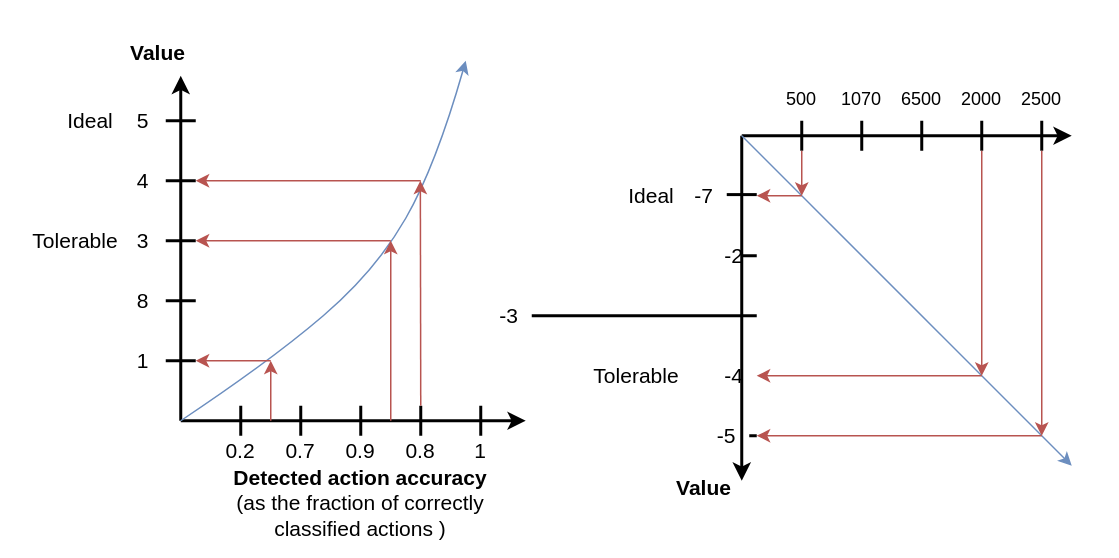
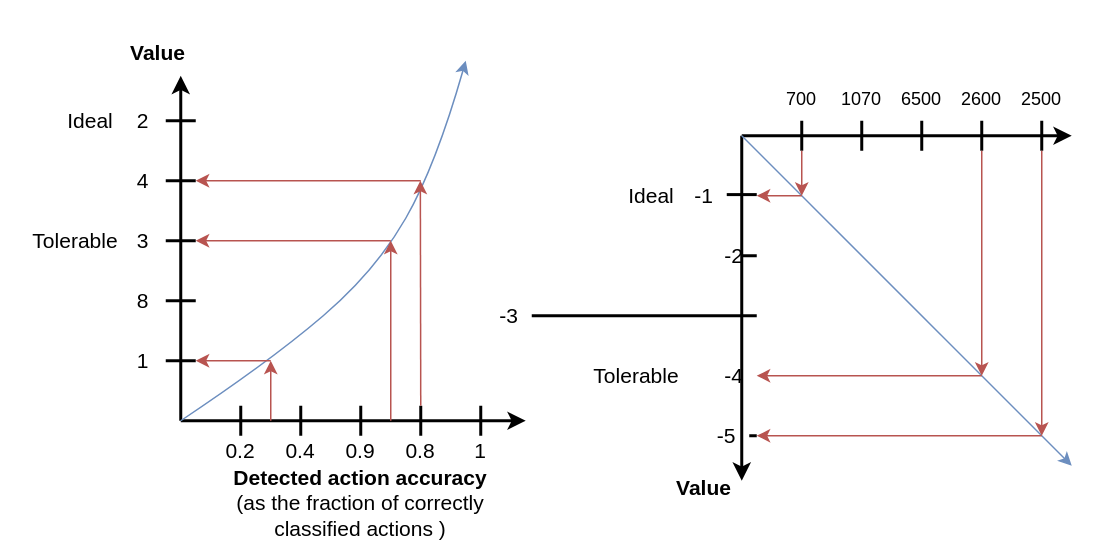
  <mxCell id="0" />
  <mxCell id="1" parent="0" />
  <mxCell id="2" value="" style="endArrow=classic;html=1;rounded=0;fontSize=14;fontColor=#000066;strokeWidth=2;" edge="1" parent="1"><mxGeometry width="50" height="50" relative="1" as="geometry"><mxPoint x="120" y="280" as="sourcePoint" /><mxPoint x="120" y="50" as="targetPoint" /></mxGeometry></mxCell>
  <mxCell id="3" value="" style="endArrow=classic;html=1;rounded=0;fontSize=14;fontColor=#000066;strokeWidth=2;" edge="1" parent="1"><mxGeometry width="50" height="50" relative="1" as="geometry"><mxPoint x="120" y="280" as="sourcePoint" /><mxPoint x="350" y="280" as="targetPoint" /></mxGeometry></mxCell>
  <mxCell id="4" value="" style="endArrow=none;html=1;rounded=0;fontSize=14;fontColor=#000066;strokeWidth=2;" edge="1" parent="1"><mxGeometry width="50" height="50" relative="1" as="geometry"><mxPoint x="160" y="270" as="sourcePoint" /><mxPoint x="160" y="290" as="targetPoint" /></mxGeometry></mxCell>
  <mxCell id="5" value="" style="endArrow=none;html=1;rounded=0;fontSize=14;fontColor=#000066;strokeWidth=2;" edge="1" parent="1"><mxGeometry width="50" height="50" relative="1" as="geometry"><mxPoint x="200" y="290" as="sourcePoint" /><mxPoint x="200" y="270" as="targetPoint" /></mxGeometry></mxCell>
  <mxCell id="6" value="" style="endArrow=none;html=1;rounded=0;fontSize=14;fontColor=#000066;strokeWidth=2;" edge="1" parent="1"><mxGeometry width="50" height="50" relative="1" as="geometry"><mxPoint x="240" y="290" as="sourcePoint" /><mxPoint x="240" y="270" as="targetPoint" /></mxGeometry></mxCell>
  <mxCell id="7" value="" style="endArrow=none;html=1;rounded=0;fontSize=14;fontColor=#000066;strokeWidth=2;" edge="1" parent="1"><mxGeometry width="50" height="50" relative="1" as="geometry"><mxPoint x="280" y="270" as="sourcePoint" /><mxPoint x="280" y="290" as="targetPoint" /></mxGeometry></mxCell>
  <mxCell id="8" value="" style="endArrow=none;html=1;rounded=0;fontSize=14;fontColor=#000066;strokeWidth=2;" edge="1" parent="1"><mxGeometry width="50" height="50" relative="1" as="geometry"><mxPoint x="320" y="270" as="sourcePoint" /><mxPoint x="320" y="290" as="targetPoint" /></mxGeometry></mxCell>
  <mxCell id="9" value="" style="endArrow=none;html=1;rounded=0;fontSize=14;fontColor=#000066;strokeWidth=2;" edge="1" parent="1"><mxGeometry width="50" height="50" relative="1" as="geometry"><mxPoint x="110" y="240" as="sourcePoint" /><mxPoint x="130" y="240" as="targetPoint" /></mxGeometry></mxCell>
  <mxCell id="10" value="" style="endArrow=none;html=1;rounded=0;fontSize=14;fontColor=#000066;strokeWidth=2;" edge="1" parent="1"><mxGeometry width="50" height="50" relative="1" as="geometry"><mxPoint x="110" y="200" as="sourcePoint" /><mxPoint x="130" y="200" as="targetPoint" /></mxGeometry></mxCell>
  <mxCell id="11" value="" style="endArrow=none;html=1;rounded=0;fontSize=14;fontColor=#000066;strokeWidth=2;" edge="1" parent="1"><mxGeometry width="50" height="50" relative="1" as="geometry"><mxPoint x="110" y="160" as="sourcePoint" /><mxPoint x="130" y="160" as="targetPoint" /></mxGeometry></mxCell>
  <mxCell id="12" value="" style="endArrow=none;html=1;rounded=0;fontSize=14;fontColor=#000066;strokeWidth=2;" edge="1" parent="1"><mxGeometry width="50" height="50" relative="1" as="geometry"><mxPoint x="110" y="120" as="sourcePoint" /><mxPoint x="130" y="120" as="targetPoint" /></mxGeometry></mxCell>
  <mxCell id="13" value="" style="endArrow=none;html=1;rounded=0;fontSize=14;fontColor=#000066;strokeWidth=2;" edge="1" parent="1"><mxGeometry width="50" height="50" relative="1" as="geometry"><mxPoint x="110" y="80" as="sourcePoint" /><mxPoint x="130" y="80" as="targetPoint" /></mxGeometry></mxCell>
- <mxCell id="14" value="&lt;font color=&quot;#000000&quot;&gt;0.7&lt;/font&gt;" style="text;html=1;strokeColor=none;fillColor=none;align=center;verticalAlign=middle;whiteSpace=wrap;rounded=0;fontSize=14;fontColor=#000066;" vertex="1" parent="1"><mxGeometry x="180" y="290" width="40" height="20" as="geometry" /></mxCell>
+ <mxCell id="14" value="&lt;font color=&quot;#000000&quot;&gt;0.4&lt;/font&gt;" style="text;html=1;strokeColor=none;fillColor=none;align=center;verticalAlign=middle;whiteSpace=wrap;rounded=0;fontSize=14;fontColor=#000066;" vertex="1" parent="1"><mxGeometry x="180" y="290" width="40" height="20" as="geometry" /></mxCell>
  <mxCell id="15" value="&lt;font color=&quot;#000000&quot;&gt;0.2&lt;/font&gt;" style="text;html=1;strokeColor=none;fillColor=none;align=center;verticalAlign=middle;whiteSpace=wrap;rounded=0;fontSize=14;fontColor=#000066;" vertex="1" parent="1"><mxGeometry x="140" y="290" width="40" height="20" as="geometry" /></mxCell>
  <mxCell id="16" value="&lt;font color=&quot;#000000&quot;&gt;0.9&lt;/font&gt;" style="text;html=1;strokeColor=none;fillColor=none;align=center;verticalAlign=middle;whiteSpace=wrap;rounded=0;fontSize=14;fontColor=#000066;" vertex="1" parent="1"><mxGeometry x="220" y="290" width="40" height="20" as="geometry" /></mxCell>
  <mxCell id="17" value="&lt;font color=&quot;#000000&quot;&gt;0.8&lt;/font&gt;" style="text;html=1;strokeColor=none;fillColor=none;align=center;verticalAlign=middle;whiteSpace=wrap;rounded=0;fontSize=14;fontColor=#000066;" vertex="1" parent="1"><mxGeometry x="260" y="290" width="40" height="20" as="geometry" /></mxCell>
  <mxCell id="18" value="&lt;font color=&quot;#000000&quot;&gt;1&lt;/font&gt;" style="text;html=1;strokeColor=none;fillColor=none;align=center;verticalAlign=middle;whiteSpace=wrap;rounded=0;fontSize=14;fontColor=#000066;" vertex="1" parent="1"><mxGeometry x="300" y="290" width="40" height="20" as="geometry" /></mxCell>
  <mxCell id="19" value="&lt;font color=&quot;#000000&quot;&gt;1&lt;/font&gt;" style="text;html=1;strokeColor=none;fillColor=none;align=center;verticalAlign=middle;whiteSpace=wrap;rounded=0;fontSize=14;fontColor=#000066;" vertex="1" parent="1"><mxGeometry x="80" y="230" width="30" height="20" as="geometry" /></mxCell>
  <mxCell id="20" value="&lt;font color=&quot;#000000&quot;&gt;8&lt;/font&gt;" style="text;html=1;strokeColor=none;fillColor=none;align=center;verticalAlign=middle;whiteSpace=wrap;rounded=0;fontSize=14;fontColor=#000066;" vertex="1" parent="1"><mxGeometry x="80" y="190" width="30" height="20" as="geometry" /></mxCell>
  <mxCell id="21" value="&lt;font color=&quot;#000000&quot;&gt;3&lt;/font&gt;" style="text;html=1;strokeColor=none;fillColor=none;align=center;verticalAlign=middle;whiteSpace=wrap;rounded=0;fontSize=14;fontColor=#000066;" vertex="1" parent="1"><mxGeometry x="80" y="150" width="30" height="20" as="geometry" /></mxCell>
  <mxCell id="22" value="&lt;font color=&quot;#000000&quot;&gt;4&lt;/font&gt;" style="text;html=1;strokeColor=none;fillColor=none;align=center;verticalAlign=middle;whiteSpace=wrap;rounded=0;fontSize=14;fontColor=#000066;" vertex="1" parent="1"><mxGeometry x="80" y="110" width="30" height="20" as="geometry" /></mxCell>
- <mxCell id="23" value="&lt;font color=&quot;#000000&quot;&gt;5&lt;/font&gt;" style="text;html=1;strokeColor=none;fillColor=none;align=center;verticalAlign=middle;whiteSpace=wrap;rounded=0;fontSize=14;fontColor=#000066;" vertex="1" parent="1"><mxGeometry x="80" y="70" width="30" height="20" as="geometry" /></mxCell>
+ <mxCell id="23" value="&lt;font color=&quot;#000000&quot;&gt;2&lt;/font&gt;" style="text;html=1;strokeColor=none;fillColor=none;align=center;verticalAlign=middle;whiteSpace=wrap;rounded=0;fontSize=14;fontColor=#000066;" vertex="1" parent="1"><mxGeometry x="80" y="70" width="30" height="20" as="geometry" /></mxCell>
  <mxCell id="24" value="" style="curved=1;endArrow=classic;html=1;rounded=0;fontSize=14;fontColor=#000000;strokeColor=#6c8ebf;fillColor=#dae8fc;" edge="1" parent="1"><mxGeometry width="50" height="50" relative="1" as="geometry"><mxPoint x="120" y="280" as="sourcePoint" /><mxPoint x="310" y="40" as="targetPoint" /><Array as="points"><mxPoint x="180" y="240" /><mxPoint x="250" y="180" /><mxPoint x="290" y="110" /></Array></mxGeometry></mxCell>
  <mxCell id="25" value="" style="endArrow=classic;html=1;rounded=0;fontSize=14;fontColor=#000000;fillColor=#f8cecc;strokeColor=#b85450;" edge="1" parent="1"><mxGeometry width="50" height="50" relative="1" as="geometry"><mxPoint x="260" y="280" as="sourcePoint" /><mxPoint x="260" y="160" as="targetPoint" /></mxGeometry></mxCell>
  <mxCell id="26" value="" style="endArrow=classic;html=1;rounded=0;fontSize=14;fontColor=#000000;fillColor=#f8cecc;strokeColor=#b85450;" edge="1" parent="1"><mxGeometry width="50" height="50" relative="1" as="geometry"><mxPoint x="260" y="160" as="sourcePoint" /><mxPoint x="130" y="160" as="targetPoint" /></mxGeometry></mxCell>
  <mxCell id="27" value="" style="endArrow=classic;html=1;rounded=0;fontSize=14;fontColor=#000000;fillColor=#f8cecc;strokeColor=#b85450;" edge="1" parent="1"><mxGeometry width="50" height="50" relative="1" as="geometry"><mxPoint x="280" y="270" as="sourcePoint" /><mxPoint x="279.73" y="120" as="targetPoint" /></mxGeometry></mxCell>
  <mxCell id="28" value="" style="endArrow=classic;html=1;rounded=0;fontSize=14;fontColor=#000000;fillColor=#f8cecc;strokeColor=#b85450;" edge="1" parent="1"><mxGeometry width="50" height="50" relative="1" as="geometry"><mxPoint x="280" y="120" as="sourcePoint" /><mxPoint x="130" y="120" as="targetPoint" /></mxGeometry></mxCell>
  <mxCell id="29" value="" style="endArrow=classic;html=1;rounded=0;fontSize=14;fontColor=#000000;fillColor=#f8cecc;strokeColor=#b85450;" edge="1" parent="1"><mxGeometry width="50" height="50" relative="1" as="geometry"><mxPoint x="180" y="280" as="sourcePoint" /><mxPoint x="180" y="240" as="targetPoint" /></mxGeometry></mxCell>
  <mxCell id="30" value="" style="endArrow=classic;html=1;rounded=0;fontSize=14;fontColor=#000000;fillColor=#f8cecc;strokeColor=#b85450;" edge="1" parent="1"><mxGeometry width="50" height="50" relative="1" as="geometry"><mxPoint x="180" y="240" as="sourcePoint" /><mxPoint x="130" y="240" as="targetPoint" /></mxGeometry></mxCell>
  <mxCell id="31" value="&lt;b&gt;Detected action accuracy&lt;/b&gt;&lt;br&gt;(as the fraction of correctly classified actions )" style="text;html=1;strokeColor=none;fillColor=none;align=center;verticalAlign=middle;whiteSpace=wrap;rounded=0;fontSize=14;fontColor=#000000;" vertex="1" parent="1"><mxGeometry x="135" y="320" width="210" height="30" as="geometry" /></mxCell>
  <mxCell id="32" value="&lt;b&gt;Value&lt;/b&gt;" style="text;html=1;strokeColor=none;fillColor=none;align=center;verticalAlign=middle;whiteSpace=wrap;rounded=0;fontSize=14;fontColor=#000000;" vertex="1" parent="1"><mxGeometry x="75" y="20" width="60" height="30" as="geometry" /></mxCell>
  <mxCell id="33" value="Ideal" style="text;html=1;strokeColor=none;fillColor=none;align=center;verticalAlign=middle;whiteSpace=wrap;rounded=0;fontSize=14;fontColor=#000000;" vertex="1" parent="1"><mxGeometry x="30" y="65" width="60" height="30" as="geometry" /></mxCell>
  <mxCell id="34" value="Tolerable" style="text;html=1;strokeColor=none;fillColor=none;align=center;verticalAlign=middle;whiteSpace=wrap;rounded=0;fontSize=14;fontColor=#000000;" vertex="1" parent="1"><mxGeometry x="20" y="145" width="60" height="30" as="geometry" /></mxCell>
  <mxCell id="35" value="" style="endArrow=classic;html=1;rounded=0;fontSize=14;fontColor=#000066;strokeWidth=2;" edge="1" parent="1"><mxGeometry width="50" height="50" relative="1" as="geometry"><mxPoint x="494" y="90" as="sourcePoint" /><mxPoint x="494" y="320" as="targetPoint" /></mxGeometry></mxCell>
  <mxCell id="36" value="" style="endArrow=classic;html=1;rounded=0;fontSize=14;fontColor=#000066;strokeWidth=2;" edge="1" parent="1"><mxGeometry width="50" height="50" relative="1" as="geometry"><mxPoint x="494" y="90" as="sourcePoint" /><mxPoint x="714" y="90" as="targetPoint" /></mxGeometry></mxCell>
  <mxCell id="37" value="" style="endArrow=none;html=1;rounded=0;fontSize=14;fontColor=#000066;strokeWidth=2;" edge="1" parent="1"><mxGeometry width="50" height="50" relative="1" as="geometry"><mxPoint x="534" y="80" as="sourcePoint" /><mxPoint x="534" y="100" as="targetPoint" /></mxGeometry></mxCell>
  <mxCell id="38" value="" style="endArrow=none;html=1;rounded=0;fontSize=14;fontColor=#000066;strokeWidth=2;" edge="1" parent="1"><mxGeometry width="50" height="50" relative="1" as="geometry"><mxPoint x="574" y="100" as="sourcePoint" /><mxPoint x="574" y="80" as="targetPoint" /></mxGeometry></mxCell>
  <mxCell id="39" value="" style="endArrow=none;html=1;rounded=0;fontSize=14;fontColor=#000066;strokeWidth=2;" edge="1" parent="1"><mxGeometry width="50" height="50" relative="1" as="geometry"><mxPoint x="614" y="100" as="sourcePoint" /><mxPoint x="614" y="80" as="targetPoint" /></mxGeometry></mxCell>
  <mxCell id="40" value="" style="endArrow=none;html=1;rounded=0;fontSize=14;fontColor=#000066;strokeWidth=2;" edge="1" parent="1"><mxGeometry width="50" height="50" relative="1" as="geometry"><mxPoint x="654" y="80" as="sourcePoint" /><mxPoint x="654" y="100" as="targetPoint" /></mxGeometry></mxCell>
  <mxCell id="41" value="" style="endArrow=none;html=1;rounded=0;fontSize=14;fontColor=#000066;strokeWidth=2;" edge="1" parent="1"><mxGeometry width="50" height="50" relative="1" as="geometry"><mxPoint x="694" y="80" as="sourcePoint" /><mxPoint x="694" y="100" as="targetPoint" /></mxGeometry></mxCell>
  <mxCell id="42" value="" style="endArrow=none;html=1;rounded=0;fontSize=14;fontColor=#000066;strokeWidth=2;exitX=1;exitY=0.5;exitDx=0;exitDy=0;" edge="1" parent="1" source="47"><mxGeometry width="50" height="50" relative="1" as="geometry"><mxPoint x="494" y="280" as="sourcePoint" /><mxPoint x="504" y="290" as="targetPoint" /></mxGeometry></mxCell>
  <mxCell id="43" value="" style="endArrow=none;html=1;rounded=0;fontSize=14;fontColor=#000066;strokeWidth=2;exitX=1;exitY=0.5;exitDx=0;exitDy=0;" edge="1" parent="1" source="48"><mxGeometry width="50" height="50" relative="1" as="geometry"><mxPoint x="494" y="240" as="sourcePoint" /><mxPoint x="504" y="250" as="targetPoint" /></mxGeometry></mxCell>
  <mxCell id="44" value="" style="endArrow=none;html=1;rounded=0;fontSize=14;fontColor=#000066;strokeWidth=2;exitX=1;exitY=0.5;exitDx=0;exitDy=0;" edge="1" parent="1" source="49"><mxGeometry width="50" height="50" relative="1" as="geometry"><mxPoint x="494" y="200" as="sourcePoint" /><mxPoint x="504" y="210" as="targetPoint" /></mxGeometry></mxCell>
  <mxCell id="45" value="" style="endArrow=none;html=1;rounded=0;fontSize=14;fontColor=#000066;strokeWidth=2;exitX=1;exitY=0.5;exitDx=0;exitDy=0;" edge="1" parent="1" source="50"><mxGeometry width="50" height="50" relative="1" as="geometry"><mxPoint x="494" y="160" as="sourcePoint" /><mxPoint x="504" y="170" as="targetPoint" /><Array as="points"><mxPoint x="494" y="170" /><mxPoint x="504" y="170" /></Array></mxGeometry></mxCell>
  <mxCell id="46" value="" style="endArrow=none;html=1;rounded=0;fontSize=14;fontColor=#000066;strokeWidth=2;" edge="1" parent="1"><mxGeometry width="50" height="50" relative="1" as="geometry"><mxPoint x="484" y="129.23" as="sourcePoint" /><mxPoint x="504" y="129.23" as="targetPoint" /></mxGeometry></mxCell>
  <mxCell id="47" value="&lt;font color=&quot;#000000&quot;&gt;-5&lt;/font&gt;" style="text;html=1;strokeColor=none;fillColor=none;align=center;verticalAlign=middle;whiteSpace=wrap;rounded=0;fontSize=14;fontColor=#000066;" vertex="1" parent="1"><mxGeometry x="469" y="280" width="30" height="20" as="geometry" /></mxCell>
  <mxCell id="48" value="&lt;font color=&quot;#000000&quot;&gt;-4&lt;/font&gt;" style="text;html=1;strokeColor=none;fillColor=none;align=center;verticalAlign=middle;whiteSpace=wrap;rounded=0;fontSize=14;fontColor=#000066;" vertex="1" parent="1"><mxGeometry x="474" y="240" width="30" height="20" as="geometry" /></mxCell>
  <mxCell id="49" value="&lt;font color=&quot;#000000&quot;&gt;-3&lt;/font&gt;" style="text;html=1;strokeColor=none;fillColor=none;align=center;verticalAlign=middle;whiteSpace=wrap;rounded=0;fontSize=14;fontColor=#000066;" vertex="1" parent="1"><mxGeometry x="324" y="200" width="30" height="20" as="geometry" /></mxCell>
  <mxCell id="50" value="&lt;font color=&quot;#000000&quot;&gt;-2&lt;/font&gt;" style="text;html=1;strokeColor=none;fillColor=none;align=center;verticalAlign=middle;whiteSpace=wrap;rounded=0;fontSize=14;fontColor=#000066;" vertex="1" parent="1"><mxGeometry x="474" y="160" width="30" height="20" as="geometry" /></mxCell>
- <mxCell id="51" value="&lt;font color=&quot;#000000&quot;&gt;-7&lt;/font&gt;" style="text;html=1;strokeColor=none;fillColor=none;align=center;verticalAlign=middle;whiteSpace=wrap;rounded=0;fontSize=14;fontColor=#000066;" vertex="1" parent="1"><mxGeometry x="454" y="120" width="30" height="20" as="geometry" /></mxCell>
+ <mxCell id="51" value="&lt;font color=&quot;#000000&quot;&gt;-1&lt;/font&gt;" style="text;html=1;strokeColor=none;fillColor=none;align=center;verticalAlign=middle;whiteSpace=wrap;rounded=0;fontSize=14;fontColor=#000066;" vertex="1" parent="1"><mxGeometry x="454" y="120" width="30" height="20" as="geometry" /></mxCell>
  <mxCell id="52" value="&lt;b&gt;Value&lt;/b&gt;" style="text;html=1;strokeColor=none;fillColor=none;align=center;verticalAlign=middle;whiteSpace=wrap;rounded=0;fontSize=14;fontColor=#000000;" vertex="1" parent="1"><mxGeometry x="439" y="310" width="60" height="30" as="geometry" /></mxCell>
  <mxCell id="53" value="Ideal" style="text;html=1;strokeColor=none;fillColor=none;align=center;verticalAlign=middle;whiteSpace=wrap;rounded=0;fontSize=14;fontColor=#000000;" vertex="1" parent="1"><mxGeometry x="404" y="115" width="60" height="30" as="geometry" /></mxCell>
  <mxCell id="54" value="Tolerable" style="text;html=1;strokeColor=none;fillColor=none;align=center;verticalAlign=middle;whiteSpace=wrap;rounded=0;fontSize=14;fontColor=#000000;" vertex="1" parent="1"><mxGeometry x="394" y="235" width="60" height="30" as="geometry" /></mxCell>
  <mxCell id="55" value="&lt;font style=&quot;font-size: 12px&quot;&gt;2500&lt;/font&gt;" style="text;html=1;strokeColor=none;fillColor=none;align=center;verticalAlign=middle;whiteSpace=wrap;rounded=0;fontSize=14;fontColor=#000000;" vertex="1" parent="1"><mxGeometry x="664" y="50" width="60" height="30" as="geometry" /></mxCell>
- <mxCell id="56" value="&lt;font style=&quot;font-size: 12px&quot;&gt;2000&lt;/font&gt;" style="text;html=1;strokeColor=none;fillColor=none;align=center;verticalAlign=middle;whiteSpace=wrap;rounded=0;fontSize=14;fontColor=#000000;" vertex="1" parent="1"><mxGeometry x="624" y="50" width="60" height="30" as="geometry" /></mxCell>
- <mxCell id="57" value="&lt;font style=&quot;font-size: 12px&quot;&gt;500&lt;/font&gt;" style="text;html=1;strokeColor=none;fillColor=none;align=center;verticalAlign=middle;whiteSpace=wrap;rounded=0;fontSize=14;fontColor=#000000;" vertex="1" parent="1"><mxGeometry x="504" y="50" width="60" height="30" as="geometry" /></mxCell>
+ <mxCell id="56" value="&lt;font style=&quot;font-size: 12px&quot;&gt;2600&lt;/font&gt;" style="text;html=1;strokeColor=none;fillColor=none;align=center;verticalAlign=middle;whiteSpace=wrap;rounded=0;fontSize=14;fontColor=#000000;" vertex="1" parent="1"><mxGeometry x="624" y="50" width="60" height="30" as="geometry" /></mxCell>
+ <mxCell id="57" value="&lt;font style=&quot;font-size: 12px&quot;&gt;700&lt;/font&gt;" style="text;html=1;strokeColor=none;fillColor=none;align=center;verticalAlign=middle;whiteSpace=wrap;rounded=0;fontSize=14;fontColor=#000000;" vertex="1" parent="1"><mxGeometry x="504" y="50" width="60" height="30" as="geometry" /></mxCell>
  <mxCell id="58" value="&lt;font style=&quot;font-size: 12px&quot;&gt;1070&lt;/font&gt;" style="text;html=1;strokeColor=none;fillColor=none;align=center;verticalAlign=middle;whiteSpace=wrap;rounded=0;fontSize=14;fontColor=#000000;" vertex="1" parent="1"><mxGeometry x="544" y="50" width="60" height="30" as="geometry" /></mxCell>
  <mxCell id="59" value="&lt;font style=&quot;font-size: 12px&quot;&gt;6500&lt;/font&gt;" style="text;html=1;strokeColor=none;fillColor=none;align=center;verticalAlign=middle;whiteSpace=wrap;rounded=0;fontSize=14;fontColor=#000000;" vertex="1" parent="1"><mxGeometry x="584" y="50" width="60" height="30" as="geometry" /></mxCell>
  <mxCell id="60" value="" style="endArrow=classic;html=1;rounded=0;fontSize=12;fontColor=#000000;strokeColor=#6c8ebf;strokeWidth=1;fillColor=#dae8fc;" edge="1" parent="1"><mxGeometry width="50" height="50" relative="1" as="geometry"><mxPoint x="494" y="90" as="sourcePoint" /><mxPoint x="714" y="310" as="targetPoint" /></mxGeometry></mxCell>
  <mxCell id="61" value="" style="endArrow=classic;html=1;rounded=0;fontSize=14;fontColor=#000000;fillColor=#f8cecc;strokeColor=#b85450;" edge="1" parent="1"><mxGeometry width="50" height="50" relative="1" as="geometry"><mxPoint x="694" y="100" as="sourcePoint" /><mxPoint x="694" y="290" as="targetPoint" /></mxGeometry></mxCell>
  <mxCell id="62" value="" style="endArrow=classic;html=1;rounded=0;fontSize=14;fontColor=#000000;fillColor=#f8cecc;strokeColor=#b85450;" edge="1" parent="1"><mxGeometry width="50" height="50" relative="1" as="geometry"><mxPoint x="694" y="290" as="sourcePoint" /><mxPoint x="504" y="290" as="targetPoint" /></mxGeometry></mxCell>
  <mxCell id="63" value="" style="endArrow=classic;html=1;rounded=0;fontSize=14;fontColor=#000000;fillColor=#f8cecc;strokeColor=#b85450;" edge="1" parent="1"><mxGeometry width="50" height="50" relative="1" as="geometry"><mxPoint x="534" y="130" as="sourcePoint" /><mxPoint x="504" y="130" as="targetPoint" /></mxGeometry></mxCell>
  <mxCell id="64" value="" style="endArrow=classic;html=1;rounded=0;fontSize=14;fontColor=#000000;fillColor=#f8cecc;strokeColor=#b85450;" edge="1" parent="1"><mxGeometry width="50" height="50" relative="1" as="geometry"><mxPoint x="534" y="100" as="sourcePoint" /><mxPoint x="534" y="130" as="targetPoint" /></mxGeometry></mxCell>
  <mxCell id="65" value="" style="endArrow=classic;html=1;rounded=0;fontSize=14;fontColor=#000000;fillColor=#f8cecc;strokeColor=#b85450;" edge="1" parent="1"><mxGeometry width="50" height="50" relative="1" as="geometry"><mxPoint x="654" y="250" as="sourcePoint" /><mxPoint x="504" y="250" as="targetPoint" /></mxGeometry></mxCell>
  <mxCell id="66" value="" style="endArrow=classic;html=1;rounded=0;fontSize=14;fontColor=#000000;fillColor=#f8cecc;strokeColor=#b85450;" edge="1" parent="1"><mxGeometry width="50" height="50" relative="1" as="geometry"><mxPoint x="654" y="100" as="sourcePoint" /><mxPoint x="654" y="250" as="targetPoint" /></mxGeometry></mxCell>
